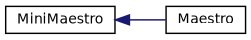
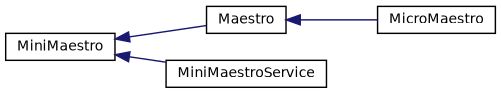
  digraph {
    rankdir=LR
    node [color=black fillcolor=white fontname=Helvetica fontsize=10 shape=record style=filled]
    edge [color=midnightblue dir=back fontname=Helvetica fontsize=10 labelfontname=Helvetica labelfontsize=10 style=solid]
    n1 [height=0.2 label=Maestro width=0.4]
+   n2 [height=0.2 label=MicroMaestro width=0.4]
    n3 [height=0.2 label=MiniMaestro width=0.4]
+   n4 [height=0.2 label=MiniMaestroService width=0.4]
+   n1 -> n2
    n3 -> n1
+   n3 -> n4
  }
